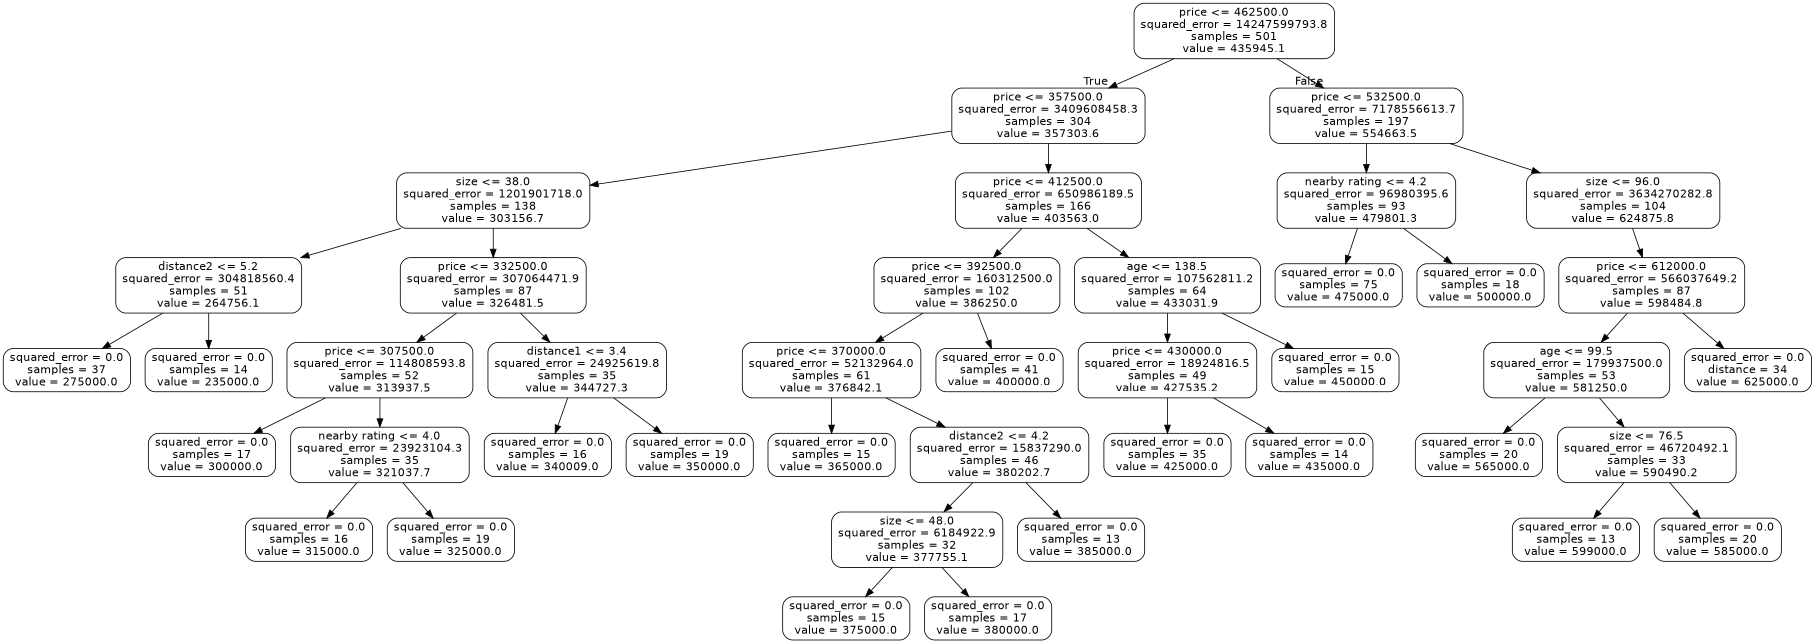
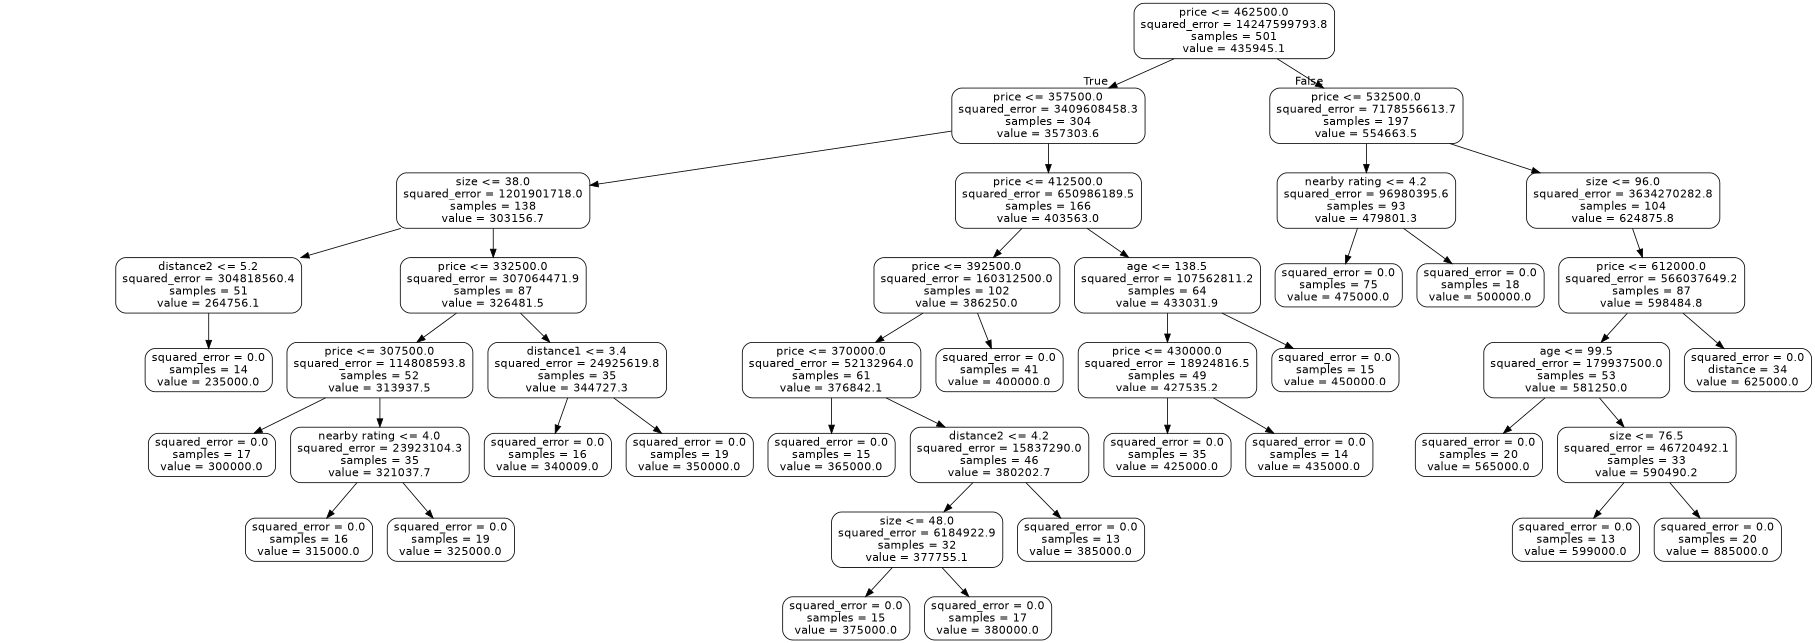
  digraph {
    node [color=black fontname=helvetica shape=box style=rounded]
    edge [fontname=helvetica]
    n1 [label="price <= 462500.0\nsquared_error = 14247599793.8\nsamples = 501\nvalue = 435945.1"]
    n2 [label="price <= 357500.0\nsquared_error = 3409608458.3\nsamples = 304\nvalue = 357303.6"]
    n3 [label="price <= 532500.0\nsquared_error = 7178556613.7\nsamples = 197\nvalue = 554663.5"]
    n4 [label="size <= 38.0\nsquared_error = 1201901718.0\nsamples = 138\nvalue = 303156.7"]
    n5 [label="price <= 412500.0\nsquared_error = 650986189.5\nsamples = 166\nvalue = 403563.0"]
    n6 [label="nearby rating <= 4.2\nsquared_error = 96980395.6\nsamples = 93\nvalue = 479801.3"]
    n7 [label="size <= 96.0\nsquared_error = 3634270282.8\nsamples = 104\nvalue = 624875.8"]
    n8 [label="distance2 <= 5.2\nsquared_error = 304818560.4\nsamples = 51\nvalue = 264756.1"]
    n9 [label="price <= 332500.0\nsquared_error = 307064471.9\nsamples = 87\nvalue = 326481.5"]
    n10 [label="price <= 392500.0\nsquared_error = 160312500.0\nsamples = 102\nvalue = 386250.0"]
    n11 [label="age <= 138.5\nsquared_error = 107562811.2\nsamples = 64\nvalue = 433031.9"]
-   n12 [label="squared_error = 0.0\nsamples = 37\nvalue = 275000.0"]
    n13 [label="squared_error = 0.0\nsamples = 14\nvalue = 235000.0"]
    n14 [label="price <= 307500.0\nsquared_error = 114808593.8\nsamples = 52\nvalue = 313937.5"]
    n15 [label="distance1 <= 3.4\nsquared_error = 24925619.8\nsamples = 35\nvalue = 344727.3"]
    n16 [label="squared_error = 0.0\nsamples = 17\nvalue = 300000.0"]
    n17 [label="nearby rating <= 4.0\nsquared_error = 23923104.3\nsamples = 35\nvalue = 321037.7"]
    n18 [label="squared_error = 0.0\nsamples = 16\nvalue = 340009.0"]
    n19 [label="squared_error = 0.0\nsamples = 19\nvalue = 350000.0"]
    n20 [label="squared_error = 0.0\nsamples = 16\nvalue = 315000.0"]
    n21 [label="squared_error = 0.0\nsamples = 19\nvalue = 325000.0"]
    n22 [label="price <= 370000.0\nsquared_error = 52132964.0\nsamples = 61\nvalue = 376842.1"]
    n23 [label="squared_error = 0.0\nsamples = 41\nvalue = 400000.0"]
    n24 [label="price <= 430000.0\nsquared_error = 18924816.5\nsamples = 49\nvalue = 427535.2"]
    n25 [label="squared_error = 0.0\nsamples = 15\nvalue = 450000.0"]
    n26 [label="squared_error = 0.0\nsamples = 15\nvalue = 365000.0"]
    n27 [label="distance2 <= 4.2\nsquared_error = 15837290.0\nsamples = 46\nvalue = 380202.7"]
    n28 [label="size <= 48.0\nsquared_error = 6184922.9\nsamples = 32\nvalue = 377755.1"]
    n29 [label="squared_error = 0.0\nsamples = 13\nvalue = 385000.0"]
    n30 [label="squared_error = 0.0\nsamples = 15\nvalue = 375000.0"]
    n31 [label="squared_error = 0.0\nsamples = 17\nvalue = 380000.0"]
    n32 [label="squared_error = 0.0\nsamples = 35\nvalue = 425000.0"]
    n33 [label="squared_error = 0.0\nsamples = 14\nvalue = 435000.0"]
    n34 [label="squared_error = 0.0\nsamples = 75\nvalue = 475000.0"]
    n35 [label="squared_error = 0.0\nsamples = 18\nvalue = 500000.0"]
    n36 [label="price <= 612000.0\nsquared_error = 566037649.2\nsamples = 87\nvalue = 598484.8"]
    n37 [label="age <= 99.5\nsquared_error = 179937500.0\nsamples = 53\nvalue = 581250.0"]
    n38 [label="squared_error = 0.0\ndistance = 34\nvalue = 625000.0"]
    n39 [label="squared_error = 0.0\nsamples = 20\nvalue = 565000.0"]
    n40 [label="size <= 76.5\nsquared_error = 46720492.1\nsamples = 33\nvalue = 590490.2"]
    n41 [label="squared_error = 0.0\nsamples = 13\nvalue = 599000.0"]
-   n42 [label="squared_error = 0.0\nsamples = 20\nvalue = 585000.0"]
+   n42 [label="squared_error = 0.0\nsamples = 20\nvalue = 885000.0"]
    n1 -> n2 [headlabel=True labelangle=45 labeldistance=2.5]
    n1 -> n3 [headlabel=False labelangle=-45 labeldistance=2.5]
    n2 -> n4
    n2 -> n5
    n3 -> n6
    n3 -> n7
    n4 -> n8
    n4 -> n9
    n5 -> n10
    n5 -> n11
    n6 -> n34
    n6 -> n35
    n7 -> n36
-   n8 -> n12
    n8 -> n13
    n9 -> n14
    n9 -> n15
    n10 -> n22
    n10 -> n23
    n11 -> n24
    n11 -> n25
    n14 -> n16
    n14 -> n17
    n15 -> n18
    n15 -> n19
    n17 -> n20
    n17 -> n21
    n22 -> n26
    n22 -> n27
    n24 -> n32
    n24 -> n33
    n27 -> n28
    n27 -> n29
    n28 -> n30
    n28 -> n31
    n36 -> n37
    n36 -> n38
    n37 -> n39
    n37 -> n40
    n40 -> n41
    n40 -> n42
  }
